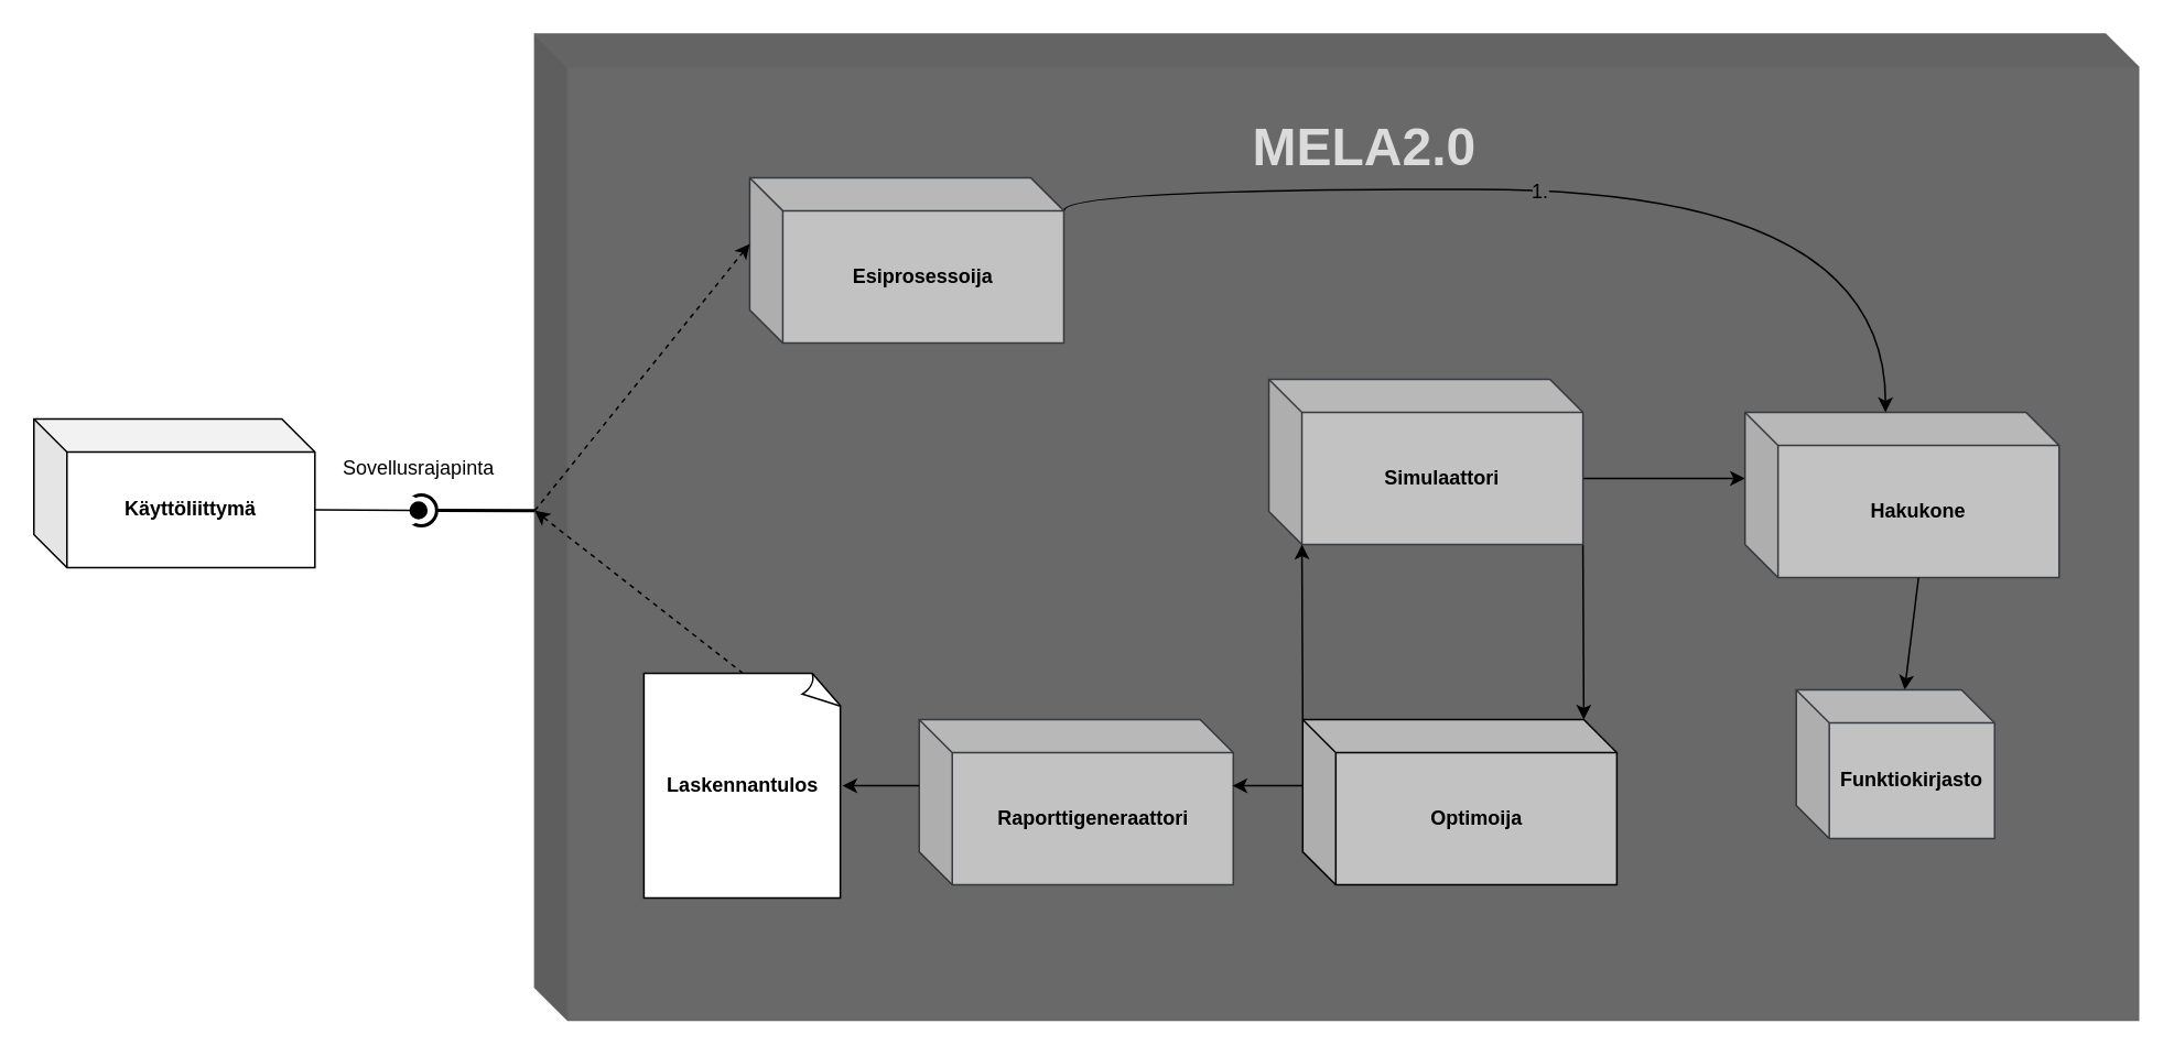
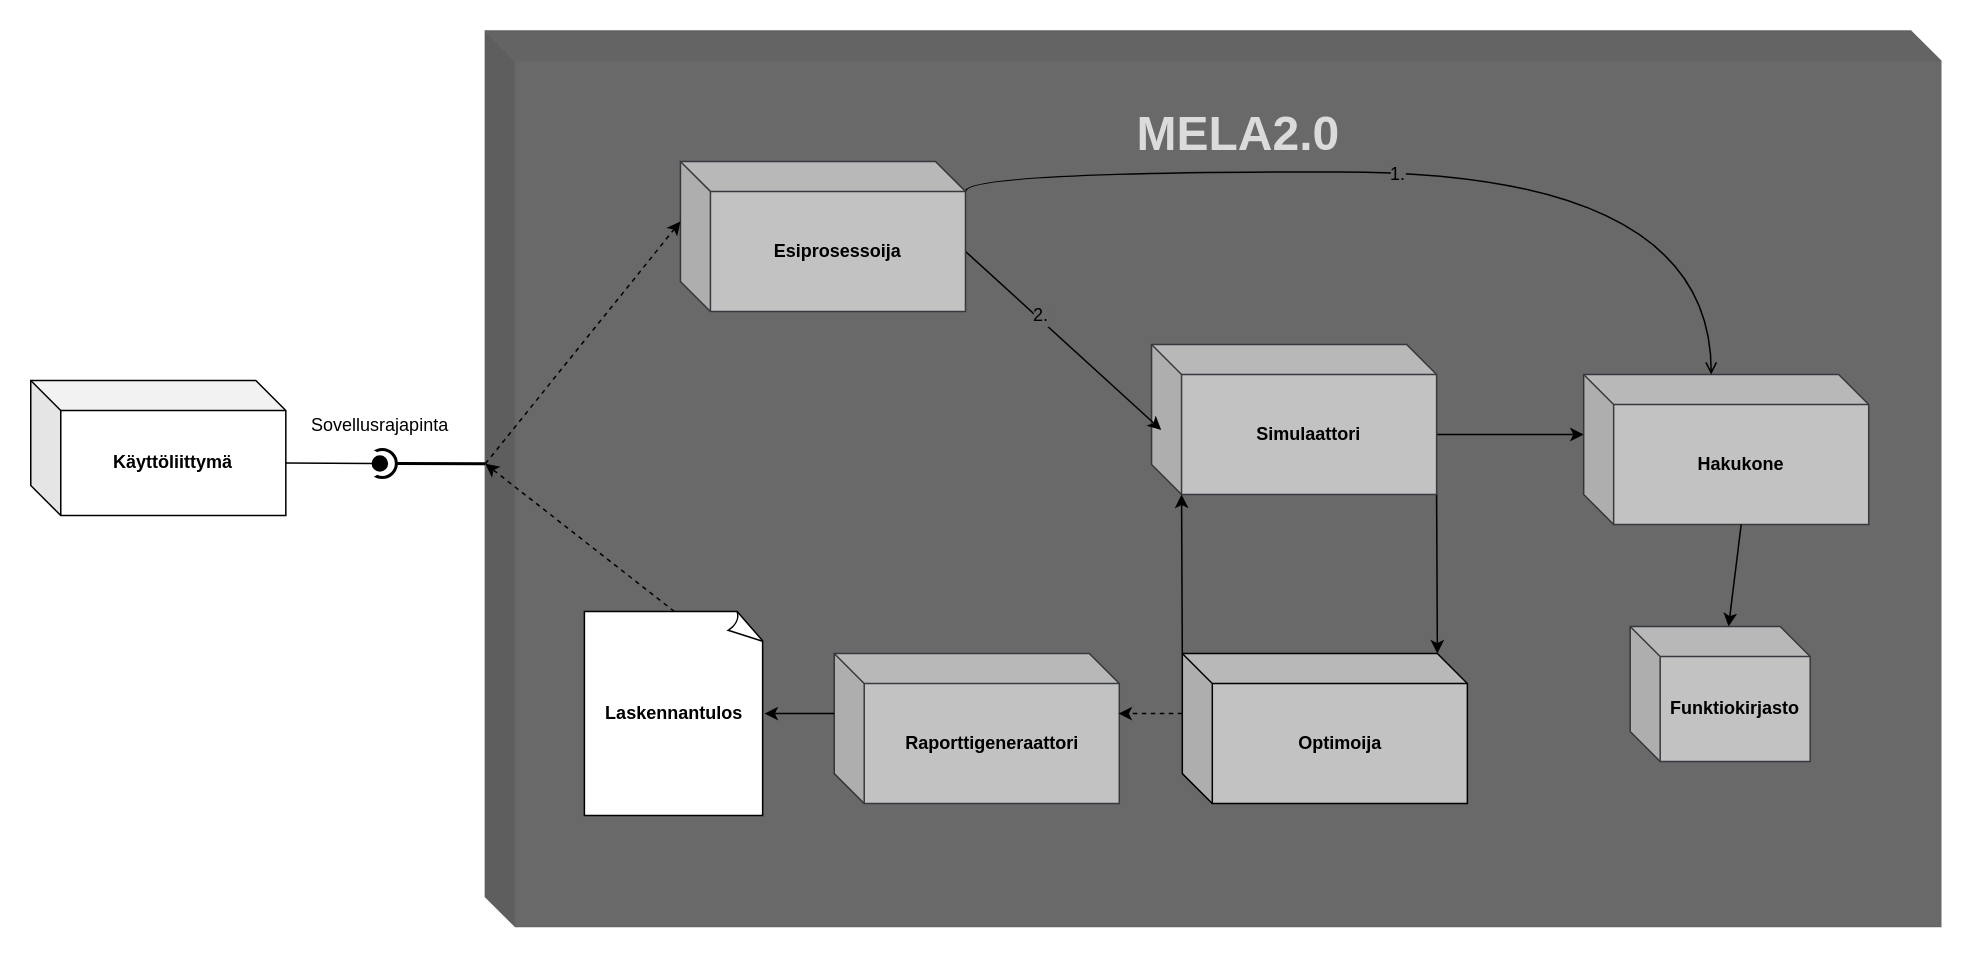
  <mxCell id="0" />
  <mxCell id="1" parent="0" />
  <mxCell id="2" value="" style="shape=cube;whiteSpace=wrap;html=1;boundedLbl=1;backgroundOutline=1;darkOpacity=0.05;darkOpacity2=0.1;fontSize=12;fillColor=#696969;strokeColor=#666666;fontColor=#333333;" parent="1" vertex="1"><mxGeometry x="323" y="20" width="970" height="597" as="geometry" /></mxCell>
  <mxCell id="3" value="MELA2.0" style="text;html=1;strokeColor=none;fillColor=none;align=center;verticalAlign=middle;whiteSpace=wrap;rounded=0;fontSize=32;fontColor=#DBDBDB;fontStyle=1" parent="1" vertex="1"><mxGeometry x="745" y="63.5" width="160" height="50" as="geometry" /></mxCell>
  <mxCell id="4" value="Raporttigeneraattori" style="shape=cube;whiteSpace=wrap;html=1;boundedLbl=1;backgroundOutline=1;darkOpacity=0.05;darkOpacity2=0.1;fontSize=12;fillColor=#C2C2C2;strokeColor=#36393d;fontStyle=1" parent="1" vertex="1"><mxGeometry x="555.5" y="435" width="190" height="100" as="geometry" /></mxCell>
  <mxCell id="5" style="edgeStyle=none;rounded=0;orthogonalLoop=1;jettySize=auto;html=1;exitX=1;exitY=1;exitDx=0;exitDy=0;exitPerimeter=0;entryX=0;entryY=0;entryDx=170;entryDy=0;entryPerimeter=0;fontSize=12;fontColor=#000000;" parent="1" source="7" target="11" edge="1"><mxGeometry relative="1" as="geometry" /></mxCell>
  <mxCell id="6" style="edgeStyle=none;rounded=0;orthogonalLoop=1;jettySize=auto;html=1;exitX=0;exitY=0;exitDx=190;exitDy=60;exitPerimeter=0;entryX=0;entryY=0;entryDx=0;entryDy=40;entryPerimeter=0;endArrow=classic;endFill=1;endSize=6;strokeWidth=1;" edge="1" parent="1" source="7" target="8"><mxGeometry relative="1" as="geometry" /></mxCell>
  <mxCell id="7" value="Simulaattori" style="shape=cube;whiteSpace=wrap;html=1;boundedLbl=1;backgroundOutline=1;darkOpacity=0.05;darkOpacity2=0.1;fontSize=12;fillColor=#C2C2C2;strokeColor=#36393d;fontStyle=1" parent="1" vertex="1"><mxGeometry x="767" y="229" width="190" height="100" as="geometry" /></mxCell>
  <mxCell id="8" value="Hakukone" style="shape=cube;whiteSpace=wrap;html=1;boundedLbl=1;backgroundOutline=1;darkOpacity=0.05;darkOpacity2=0.1;fontSize=12;fillColor=#C2C2C2;strokeColor=#36393d;fontStyle=1" parent="1" vertex="1"><mxGeometry x="1055" y="249" width="190" height="100" as="geometry" /></mxCell>
  <mxCell id="9" style="edgeStyle=none;rounded=0;orthogonalLoop=1;jettySize=auto;html=1;exitX=0;exitY=0;exitDx=0;exitDy=0;exitPerimeter=0;entryX=0;entryY=0;entryDx=20;entryDy=100;entryPerimeter=0;fontSize=12;fontColor=#000000;" parent="1" source="11" target="7" edge="1"><mxGeometry relative="1" as="geometry" /></mxCell>
- <mxCell id="10" style="rounded=0;orthogonalLoop=1;jettySize=auto;html=1;exitX=0;exitY=0;exitDx=0;exitDy=40;exitPerimeter=0;entryX=0.997;entryY=0.4;entryDx=0;entryDy=0;entryPerimeter=0;" parent="1" source="11" target="4" edge="1"><mxGeometry relative="1" as="geometry" /></mxCell>
+ <mxCell id="10" style="rounded=0;orthogonalLoop=1;jettySize=auto;html=1;exitX=0;exitY=0;exitDx=0;exitDy=40;exitPerimeter=0;entryX=0.997;entryY=0.4;entryDx=0;entryDy=0;entryPerimeter=0;dashed=1;" parent="1" source="11" target="4" edge="1"><mxGeometry relative="1" as="geometry" /></mxCell>
  <mxCell id="11" value="Optimoija" style="shape=cube;whiteSpace=wrap;html=1;boundedLbl=1;backgroundOutline=1;darkOpacity=0.05;darkOpacity2=0.1;fontSize=12;fillColor=#C2C2C2;strokeColor=#000000;fontStyle=1" parent="1" vertex="1"><mxGeometry x="787.5" y="435" width="190" height="100" as="geometry" /></mxCell>
  <mxCell id="12" value="" style="group;fontSize=12;" parent="1" vertex="1" connectable="0"><mxGeometry x="683" y="446.5" width="300" height="160" as="geometry" /></mxCell>
  <mxCell id="13" value="Laskennantulos" style="whiteSpace=wrap;html=1;shape=mxgraph.basic.document;fontSize=12;fontStyle=1" parent="1" vertex="1"><mxGeometry x="389" y="407" width="120" height="136" as="geometry" /></mxCell>
  <mxCell id="14" style="edgeStyle=none;rounded=0;orthogonalLoop=1;jettySize=auto;html=1;exitX=0;exitY=0;exitDx=0;exitDy=40;exitPerimeter=0;entryX=1;entryY=0.5;entryDx=0;entryDy=0;entryPerimeter=0;fontSize=12;fontColor=#000000;" parent="1" source="4" target="13" edge="1"><mxGeometry relative="1" as="geometry" /></mxCell>
- <mxCell id="17" style="edgeStyle=orthogonalEdgeStyle;rounded=0;orthogonalLoop=1;jettySize=auto;html=1;exitX=0;exitY=0;exitDx=190;exitDy=20;exitPerimeter=0;entryX=0;entryY=0;entryDx=85;entryDy=0;entryPerimeter=0;endArrow=classic;endFill=1;endSize=6;strokeWidth=1;curved=1;" edge="1" parent="1" source="19" target="8"><mxGeometry relative="1" as="geometry"><Array as="points"><mxPoint x="643" y="114" /><mxPoint x="1140" y="114" /></Array></mxGeometry></mxCell>
+ <mxCell id="15" style="edgeStyle=none;rounded=0;orthogonalLoop=1;jettySize=auto;html=1;exitX=0;exitY=0;exitDx=190;exitDy=60;exitPerimeter=0;entryX=0.034;entryY=0.57;entryDx=0;entryDy=0;entryPerimeter=0;strokeColor=#000000;" parent="1" source="19" target="7" edge="1"><mxGeometry relative="1" as="geometry" /></mxCell>
+ <mxCell id="16" value="2." style="text;html=1;resizable=0;points=[];align=center;verticalAlign=middle;labelBackgroundColor=#696969;" vertex="1" connectable="0" parent="15"><mxGeometry x="-0.269" y="2" relative="1" as="geometry"><mxPoint as="offset" /></mxGeometry></mxCell>
+ <mxCell id="17" style="edgeStyle=orthogonalEdgeStyle;rounded=0;orthogonalLoop=1;jettySize=auto;html=1;exitX=0;exitY=0;exitDx=190;exitDy=20;exitPerimeter=0;entryX=0;entryY=0;entryDx=85;entryDy=0;entryPerimeter=0;endArrow=open;endFill=1;endSize=6;strokeWidth=1;curved=1;" edge="1" parent="1" source="19" target="8"><mxGeometry relative="1" as="geometry"><Array as="points"><mxPoint x="643" y="114" /><mxPoint x="1140" y="114" /></Array></mxGeometry></mxCell>
  <mxCell id="18" value="1." style="text;html=1;resizable=0;points=[];align=center;verticalAlign=middle;labelBackgroundColor=#696969;" vertex="1" connectable="0" parent="17"><mxGeometry x="-0.07" y="-1" relative="1" as="geometry"><mxPoint as="offset" /></mxGeometry></mxCell>
  <mxCell id="19" value="Esiprosessoija" style="shape=cube;whiteSpace=wrap;html=1;boundedLbl=1;backgroundOutline=1;darkOpacity=0.05;darkOpacity2=0.1;fontSize=12;fillColor=#C2C2C2;strokeColor=#36393d;fontStyle=1" parent="1" vertex="1"><mxGeometry x="453" y="107" width="190" height="100" as="geometry" /></mxCell>
  <mxCell id="20" value="&lt;div&gt;Käyttöliittymä&lt;br&gt;&lt;/div&gt;" style="shape=cube;whiteSpace=wrap;html=1;boundedLbl=1;backgroundOutline=1;darkOpacity=0.05;darkOpacity2=0.1;fontSize=12;fontStyle=1" parent="1" vertex="1"><mxGeometry x="20" y="253" width="170" height="90" as="geometry" /></mxCell>
  <mxCell id="21" value="" style="edgeStyle=none;rounded=0;orthogonalLoop=1;jettySize=auto;html=1;exitX=0;exitY=0;exitDx=105;exitDy=100;exitPerimeter=0;fontSize=12;fontColor=#000000;" parent="1" source="8" target="22" edge="1"><mxGeometry x="0.033" relative="1" as="geometry"><mxPoint as="offset" /><mxPoint x="725" y="403" as="targetPoint" /></mxGeometry></mxCell>
  <mxCell id="22" value="Funktiokirjasto" style="shape=cube;whiteSpace=wrap;html=1;boundedLbl=1;backgroundOutline=1;darkOpacity=0.05;darkOpacity2=0.1;fontSize=12;fillColor=#C2C2C2;strokeColor=#36393d;fontStyle=1" parent="1" vertex="1"><mxGeometry x="1086" y="417" width="120" height="90" as="geometry" /></mxCell>
  <mxCell id="23" value="" style="ellipse;whiteSpace=wrap;html=1;aspect=fixed;shadow=0;strokeColor=#000000;fillColor=#ffffff;direction=east;rotation=-90;strokeWidth=2;" vertex="1" parent="1"><mxGeometry x="245" y="299" width="18.667" height="18.667" as="geometry" /></mxCell>
  <mxCell id="24" value="" style="ellipse;whiteSpace=wrap;html=1;aspect=fixed;shadow=0;strokeColor=none;fillColor=#ffffff;direction=east;rotation=-90;" vertex="1" parent="1"><mxGeometry x="236" y="299" width="18.667" height="18.667" as="geometry" /></mxCell>
  <mxCell id="25" value="" style="endArrow=none;html=1;entryX=0.5;entryY=1;entryDx=0;entryDy=0;exitX=0;exitY=0;exitDx=0;exitDy=288.5;exitPerimeter=0;strokeWidth=2;" edge="1" parent="1" target="23" source="2"><mxGeometry width="50" height="50" relative="1" as="geometry"><mxPoint x="321" y="161" as="sourcePoint" /><mxPoint x="330" y="281" as="targetPoint" /></mxGeometry></mxCell>
  <mxCell id="26" style="rounded=0;orthogonalLoop=1;jettySize=auto;html=1;exitX=0;exitY=0;exitDx=170;exitDy=55;exitPerimeter=0;endArrow=oval;endFill=1;strokeWidth=1;endSize=10;entryX=0.5;entryY=1;entryDx=0;entryDy=0;" edge="1" parent="1" source="20"><mxGeometry relative="1" as="geometry"><mxPoint x="252" y="201" as="sourcePoint" /><mxPoint x="252.667" y="308.333" as="targetPoint" /></mxGeometry></mxCell>
  <mxCell id="27" value="Sovellusrajapinta" style="text;html=1;strokeColor=none;fillColor=none;align=center;verticalAlign=middle;whiteSpace=wrap;rounded=0;" vertex="1" parent="1"><mxGeometry x="233" y="273" width="40" height="20" as="geometry" /></mxCell>
  <mxCell id="28" value="" style="endArrow=classic;dashed=1;html=1;strokeWidth=1;entryX=0;entryY=0;entryDx=0;entryDy=40;entryPerimeter=0;endFill=1;exitX=0;exitY=0;exitDx=0;exitDy=288.5;exitPerimeter=0;" edge="1" parent="1" source="2" target="19"><mxGeometry width="50" height="50" relative="1" as="geometry"><mxPoint x="322" y="267" as="sourcePoint" /><mxPoint x="83" y="597" as="targetPoint" /></mxGeometry></mxCell>
  <mxCell id="29" value="" style="endArrow=classic;dashed=1;html=1;strokeWidth=1;entryX=0;entryY=0;entryDx=0;entryDy=288.5;entryPerimeter=0;exitX=0.5;exitY=0;exitDx=0;exitDy=0;exitPerimeter=0;endFill=1;" edge="1" parent="1" source="13" target="2"><mxGeometry width="50" height="50" relative="1" as="geometry"><mxPoint x="33" y="647" as="sourcePoint" /><mxPoint x="163" y="337" as="targetPoint" /></mxGeometry></mxCell>
